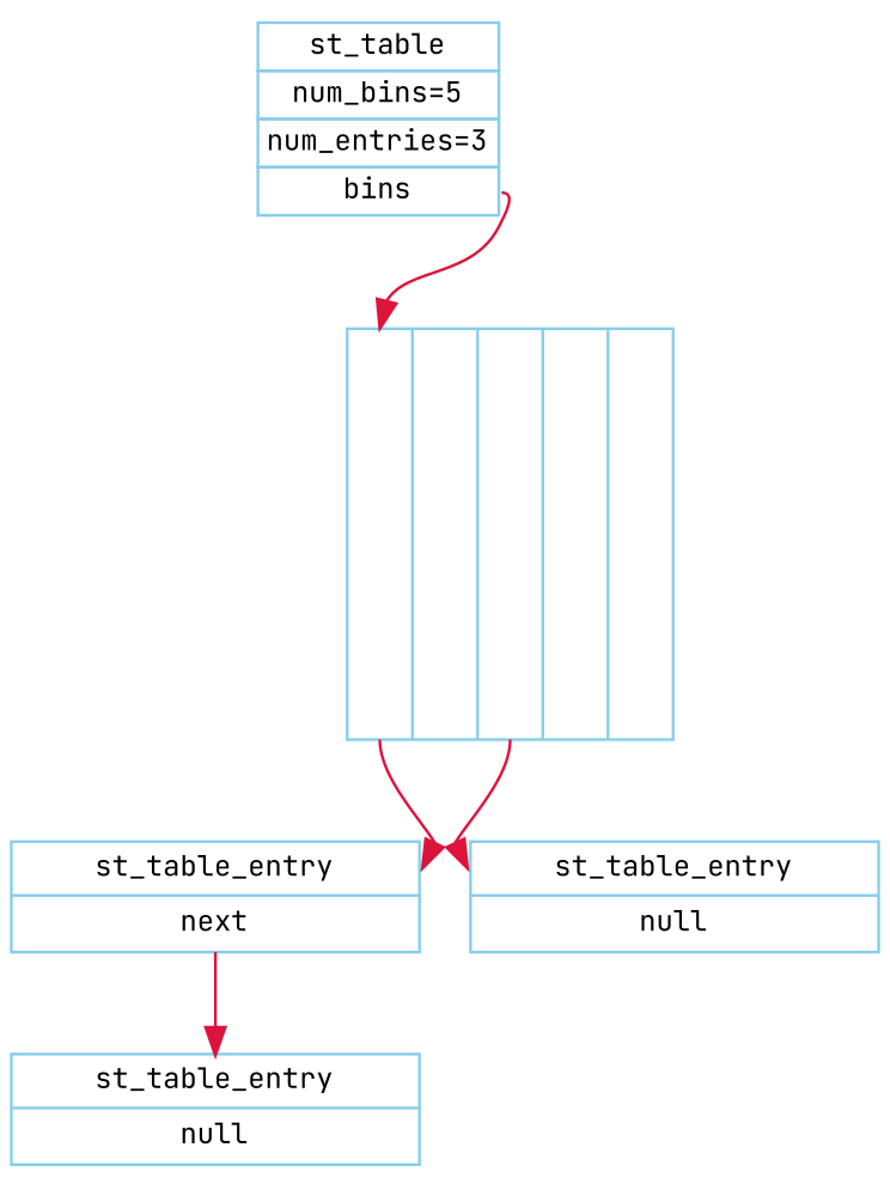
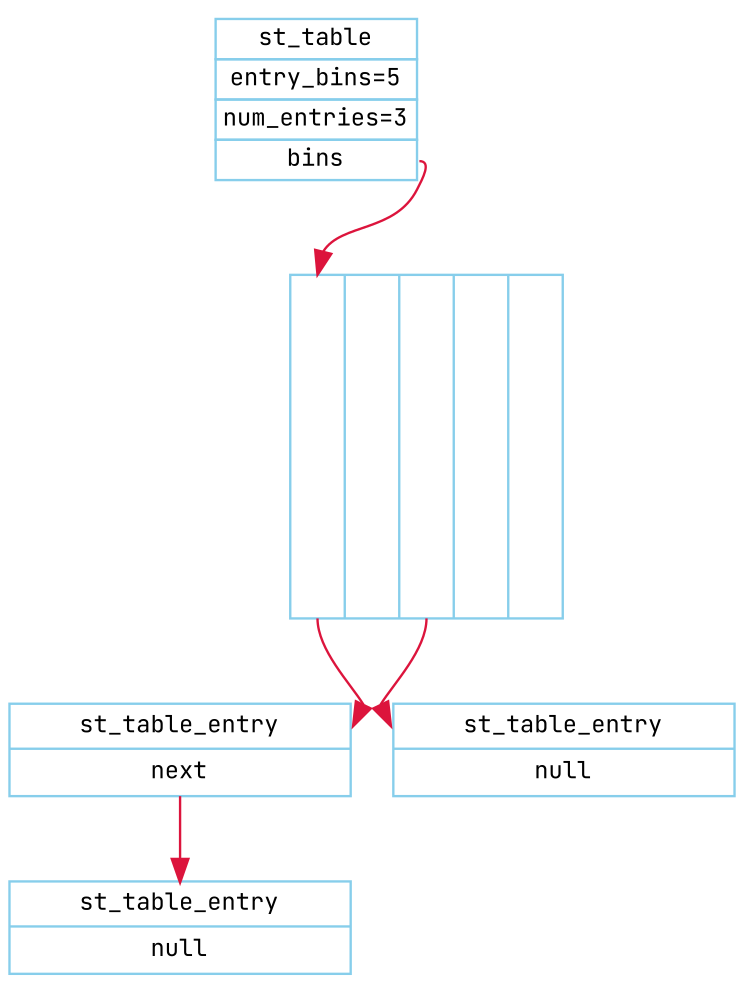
  digraph {
    fontname="JetBrains Mono"
    fontsize=10
    rankdir=TB
    node [color=skyblue fontname="JetBrains Mono" fontsize=10 shape=record]
    edge [color=crimson fontname="JetBrains Mono" fontsize=10 headport=e style=solid]
-   n1 [height=.1 label=< 		<table border="0" cellborder="1" cellspacing="0" align="left"> 			<tr><td>st_table</td></tr> 			<tr><td>num_bins=5</td></tr> 			<tr><td>num_entries=3</td></tr> 			<tr><td port="bins">bins</td></tr> //port="bins"指定锚点 		</table> 	> shape=plaintext width=.1]
+   n1 [height=.1 label=< 		<table border="0" cellborder="1" cellspacing="0" align="left"> 			<tr><td>st_table</td></tr> 			<tr><td>entry_bins=5</td></tr> 			<tr><td>num_entries=3</td></tr> 			<tr><td port="bins">bins</td></tr> //port="bins"指定锚点 		</table> 	> shape=plaintext width=.1]
    n2 [height=2 label="<b1>|<b2>|<b3>|<b4>|<b5>" width=.1]
    n3 [height=.1 label="{<e>st_table_entry|<next>next}" width=2]
    n4 [height=.1 label="{<e>st_table_entry|<next>null}" width=2]
    n5 [height=.1 label="{<e>st_table_entry|<next>null}" width=2]
    n1 -> n2 [headport=b1 tailport=bins]
    n2 -> n3 [tailport=b1]
    n2 -> n4 [tailport=b3]
    n3 -> n5 [headport=3 tailport=next]
  }
